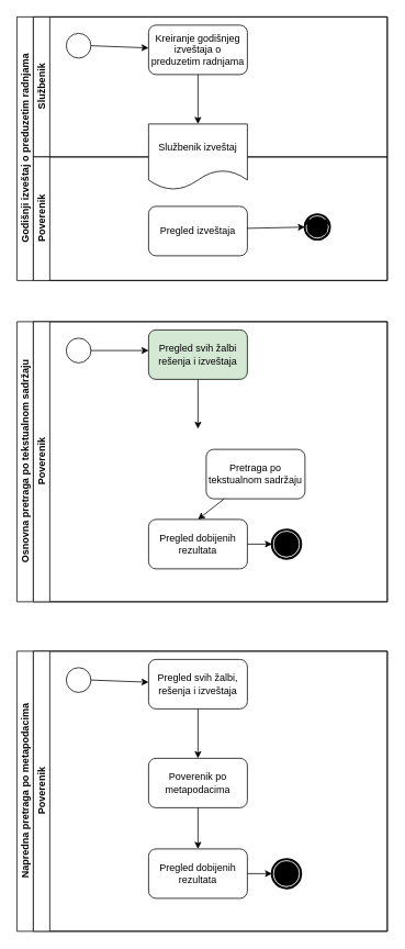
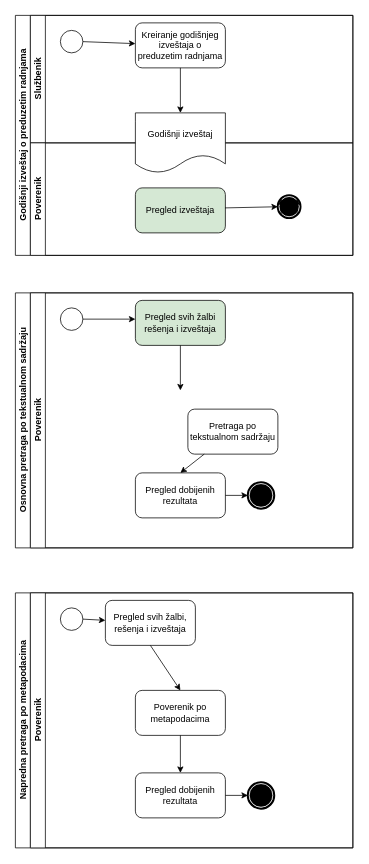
  <mxCell id="0" />
  <mxCell id="1" parent="0" />
  <mxCell id="2" value="Godišnji izveštaj o preduzetim radnjama" style="swimlane;html=1;childLayout=stackLayout;resizeParent=1;resizeParentMax=0;horizontal=0;startSize=20;horizontalStack=0;" vertex="1" parent="1"><mxGeometry x="20" y="20" width="450" height="320" as="geometry" /></mxCell>
  <mxCell id="3" value="Službenik" style="swimlane;html=1;startSize=20;horizontal=0;" vertex="1" parent="2"><mxGeometry x="20" width="430" height="170" as="geometry" /></mxCell>
  <mxCell id="4" value="" style="shape=mxgraph.bpmn.shape;html=1;verticalLabelPosition=bottom;labelBackgroundColor=#ffffff;verticalAlign=top;align=center;perimeter=ellipsePerimeter;outlineConnect=0;outline=standard;symbol=general;" vertex="1" parent="3"><mxGeometry x="40" y="20" width="30" height="30" as="geometry" /></mxCell>
  <mxCell id="5" value="Kreiranje godišnjeg izveštaja o preduzetim radnjama" style="rounded=1;whiteSpace=wrap;html=1;" vertex="1" parent="3"><mxGeometry x="140" y="10" width="120" height="60" as="geometry" /></mxCell>
  <mxCell id="6" value="" style="endArrow=classic;html=1;exitX=1;exitY=0.5;exitDx=0;exitDy=0;" edge="1" parent="3" source="4" target="5"><mxGeometry width="50" height="50" relative="1" as="geometry"><mxPoint x="260" y="230" as="sourcePoint" /><mxPoint x="150" y="125" as="targetPoint" /></mxGeometry></mxCell>
  <mxCell id="7" value="Poverenik" style="swimlane;html=1;startSize=20;horizontal=0;" vertex="1" parent="2"><mxGeometry x="20" y="170" width="430" height="150" as="geometry" /></mxCell>
- <mxCell id="8" value="Službenik izveštaj" style="shape=document;whiteSpace=wrap;html=1;boundedLbl=1;" vertex="1" parent="7"><mxGeometry x="140" y="-40" width="120" height="80" as="geometry" /></mxCell>
- <mxCell id="9" value="Pregled izveštaja" style="rounded=1;whiteSpace=wrap;html=1;" vertex="1" parent="7"><mxGeometry x="140" y="60" width="120" height="60" as="geometry" /></mxCell>
+ <mxCell id="8" value="Godišnji izveštaj" style="shape=document;whiteSpace=wrap;html=1;boundedLbl=1;" vertex="1" parent="7"><mxGeometry x="140" y="-40" width="120" height="80" as="geometry" /></mxCell>
+ <mxCell id="9" value="Pregled izveštaja" style="rounded=1;whiteSpace=wrap;html=1;fillColor=#d5e8d4;" vertex="1" parent="7"><mxGeometry x="140" y="60" width="120" height="60" as="geometry" /></mxCell>
  <mxCell id="10" value="" style="shape=mxgraph.bpmn.shape;html=1;verticalLabelPosition=bottom;labelBackgroundColor=#ffffff;verticalAlign=top;align=center;perimeter=ellipsePerimeter;outlineConnect=0;outline=end;symbol=terminate;" vertex="1" parent="7"><mxGeometry x="330" y="70" width="30" height="30" as="geometry" /></mxCell>
  <mxCell id="11" value="" style="endArrow=classic;html=1;exitX=0.996;exitY=0.445;exitDx=0;exitDy=0;exitPerimeter=0;" edge="1" parent="7" source="9" target="10"><mxGeometry width="50" height="50" relative="1" as="geometry"><mxPoint x="250" y="70" as="sourcePoint" /><mxPoint x="300" y="20" as="targetPoint" /></mxGeometry></mxCell>
  <mxCell id="12" style="edgeStyle=orthogonalEdgeStyle;rounded=0;orthogonalLoop=1;jettySize=auto;html=1;exitX=0.145;exitY=0.855;exitDx=0;exitDy=0;exitPerimeter=0;entryX=0.145;entryY=0.145;entryDx=0;entryDy=0;entryPerimeter=0;" edge="1" parent="7" source="10" target="10"><mxGeometry relative="1" as="geometry" /></mxCell>
  <mxCell id="13" style="edgeStyle=orthogonalEdgeStyle;rounded=0;orthogonalLoop=1;jettySize=auto;html=1;exitX=0.855;exitY=0.855;exitDx=0;exitDy=0;exitPerimeter=0;entryX=0.855;entryY=0.145;entryDx=0;entryDy=0;entryPerimeter=0;" edge="1" parent="7" source="10" target="10"><mxGeometry relative="1" as="geometry" /></mxCell>
  <mxCell id="14" value="" style="endArrow=classic;html=1;exitX=0.5;exitY=1;exitDx=0;exitDy=0;entryX=0.5;entryY=0;entryDx=0;entryDy=0;" edge="1" parent="2" source="5" target="8"><mxGeometry width="50" height="50" relative="1" as="geometry"><mxPoint x="270" y="110" as="sourcePoint" /><mxPoint x="320" y="60" as="targetPoint" /></mxGeometry></mxCell>
  <mxCell id="15" value="Osnovna pretraga po tekstualnom sadržaju" style="swimlane;html=1;childLayout=stackLayout;resizeParent=1;resizeParentMax=0;horizontal=0;startSize=20;horizontalStack=0;" vertex="1" parent="1"><mxGeometry x="20" y="390" width="450" height="340" as="geometry" /></mxCell>
  <mxCell id="16" value="Poverenik" style="swimlane;html=1;startSize=20;horizontal=0;" vertex="1" parent="15"><mxGeometry x="20" width="430" height="340" as="geometry" /></mxCell>
  <mxCell id="17" value="" style="shape=mxgraph.bpmn.shape;html=1;verticalLabelPosition=bottom;labelBackgroundColor=#ffffff;verticalAlign=top;align=center;perimeter=ellipsePerimeter;outlineConnect=0;outline=standard;symbol=general;" vertex="1" parent="16"><mxGeometry x="40" y="20" width="30" height="30" as="geometry" /></mxCell>
  <mxCell id="18" value="Pregled svih žalbi rešenja i izveštaja" style="rounded=1;whiteSpace=wrap;html=1;fillColor=#d5e8d4;" vertex="1" parent="16"><mxGeometry x="140" y="10" width="120" height="60" as="geometry" /></mxCell>
  <mxCell id="19" value="Pretraga po tekstualnom sadržaju" style="rounded=1;whiteSpace=wrap;html=1;" vertex="1" parent="16"><mxGeometry x="210" y="155" width="120" height="60" as="geometry" /></mxCell>
  <mxCell id="20" value="Pregled dobijenih rezultata" style="rounded=1;whiteSpace=wrap;html=1;" vertex="1" parent="16"><mxGeometry x="140" y="240" width="120" height="60" as="geometry" /></mxCell>
  <mxCell id="21" value="" style="endArrow=classic;html=1;entryX=0.5;entryY=0;entryDx=0;entryDy=0;" edge="1" parent="16" source="19" target="20"><mxGeometry width="50" height="50" relative="1" as="geometry"><mxPoint x="260" y="400" as="sourcePoint" /><mxPoint x="310" y="350" as="targetPoint" /></mxGeometry></mxCell>
  <mxCell id="22" value="" style="shape=mxgraph.bpmn.shape;html=1;verticalLabelPosition=bottom;labelBackgroundColor=#ffffff;verticalAlign=top;align=center;perimeter=ellipsePerimeter;outlineConnect=0;outline=end;symbol=terminate;" vertex="1" parent="16"><mxGeometry x="290" y="252.5" width="35" height="35" as="geometry" /></mxCell>
  <mxCell id="23" value="" style="endArrow=classic;html=1;exitX=1;exitY=0.5;exitDx=0;exitDy=0;" edge="1" parent="16" source="20" target="22"><mxGeometry width="50" height="50" relative="1" as="geometry"><mxPoint x="260" y="400" as="sourcePoint" /><mxPoint x="310" y="270" as="targetPoint" /></mxGeometry></mxCell>
  <mxCell id="24" value="" style="endArrow=classic;html=1;exitX=1;exitY=0.5;exitDx=0;exitDy=0;" edge="1" parent="16" source="17"><mxGeometry width="50" height="50" relative="1" as="geometry"><mxPoint x="260" y="260" as="sourcePoint" /><mxPoint x="140" y="35" as="targetPoint" /></mxGeometry></mxCell>
  <mxCell id="25" value="" style="endArrow=classic;html=1;exitX=0.5;exitY=1;exitDx=0;exitDy=0;entryX=0.5;entryY=0;entryDx=0;entryDy=0;" edge="1" parent="15" source="18"><mxGeometry width="50" height="50" relative="1" as="geometry"><mxPoint x="270" y="110" as="sourcePoint" /><mxPoint x="220" y="130" as="targetPoint" /></mxGeometry></mxCell>
  <mxCell id="26" value="Napredna pretraga po metapodacima" style="swimlane;html=1;childLayout=stackLayout;resizeParent=1;resizeParentMax=0;horizontal=0;startSize=20;horizontalStack=0;" vertex="1" parent="1"><mxGeometry x="20" y="790" width="450" height="340" as="geometry" /></mxCell>
  <mxCell id="27" value="Poverenik" style="swimlane;html=1;startSize=20;horizontal=0;" vertex="1" parent="26"><mxGeometry x="20" width="430" height="340" as="geometry" /></mxCell>
  <mxCell id="28" value="" style="shape=mxgraph.bpmn.shape;html=1;verticalLabelPosition=bottom;labelBackgroundColor=#ffffff;verticalAlign=top;align=center;perimeter=ellipsePerimeter;outlineConnect=0;outline=standard;symbol=general;" vertex="1" parent="27"><mxGeometry x="40" y="20" width="30" height="30" as="geometry" /></mxCell>
- <mxCell id="29" value="Pregled svih žalbi, rešenja i izveštaja" style="rounded=1;whiteSpace=wrap;html=1;" vertex="1" parent="27"><mxGeometry x="140" y="10" width="120" height="60" as="geometry" /></mxCell>
+ <mxCell id="29" value="Pregled svih žalbi, rešenja i izveštaja" style="rounded=1;whiteSpace=wrap;html=1;" vertex="1" parent="27"><mxGeometry x="100" y="10" width="120" height="60" as="geometry" /></mxCell>
  <mxCell id="30" value="Poverenik po metapodacima" style="rounded=1;whiteSpace=wrap;html=1;" vertex="1" parent="27"><mxGeometry x="140" y="130" width="120" height="60" as="geometry" /></mxCell>
  <mxCell id="31" value="Pregled dobijenih rezultata" style="rounded=1;whiteSpace=wrap;html=1;" vertex="1" parent="27"><mxGeometry x="140" y="240" width="120" height="60" as="geometry" /></mxCell>
  <mxCell id="32" value="" style="endArrow=classic;html=1;entryX=0.5;entryY=0;entryDx=0;entryDy=0;" edge="1" parent="27" source="30" target="31"><mxGeometry width="50" height="50" relative="1" as="geometry"><mxPoint x="260" y="400" as="sourcePoint" /><mxPoint x="310" y="350" as="targetPoint" /></mxGeometry></mxCell>
  <mxCell id="33" value="" style="shape=mxgraph.bpmn.shape;html=1;verticalLabelPosition=bottom;labelBackgroundColor=#ffffff;verticalAlign=top;align=center;perimeter=ellipsePerimeter;outlineConnect=0;outline=end;symbol=terminate;" vertex="1" parent="27"><mxGeometry x="290" y="252.5" width="35" height="35" as="geometry" /></mxCell>
  <mxCell id="34" value="" style="endArrow=classic;html=1;exitX=1;exitY=0.5;exitDx=0;exitDy=0;" edge="1" parent="27" source="31" target="33"><mxGeometry width="50" height="50" relative="1" as="geometry"><mxPoint x="260" y="400" as="sourcePoint" /><mxPoint x="310" y="270" as="targetPoint" /></mxGeometry></mxCell>
  <mxCell id="35" value="" style="endArrow=classic;html=1;exitX=1;exitY=0.5;exitDx=0;exitDy=0;" edge="1" parent="27" source="28" target="29"><mxGeometry width="50" height="50" relative="1" as="geometry"><mxPoint x="270" y="20" as="sourcePoint" /><mxPoint x="320" y="-30" as="targetPoint" /></mxGeometry></mxCell>
  <mxCell id="36" value="" style="endArrow=classic;html=1;exitX=0.5;exitY=1;exitDx=0;exitDy=0;entryX=0.5;entryY=0;entryDx=0;entryDy=0;" edge="1" parent="26" source="29"><mxGeometry width="50" height="50" relative="1" as="geometry"><mxPoint x="270" y="110" as="sourcePoint" /><mxPoint x="220" y="130" as="targetPoint" /></mxGeometry></mxCell>
